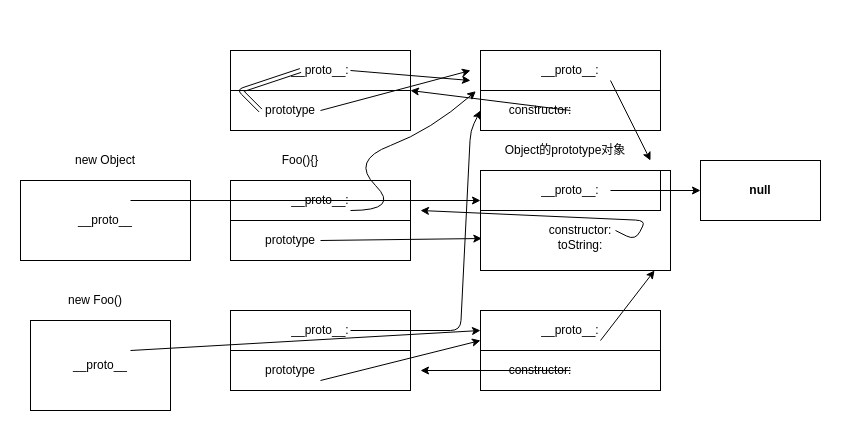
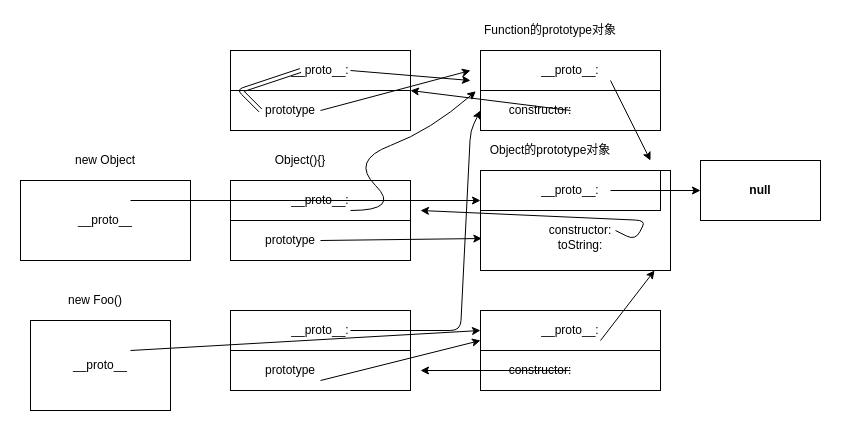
  <mxCell id="0" />
  <mxCell id="1" parent="0" />
  <mxCell id="2" value="" style="rounded=0;whiteSpace=wrap;html=1;" parent="1" vertex="1"><mxGeometry x="480" y="50" width="180" height="80" as="geometry" /></mxCell>
  <mxCell id="3" value="__proto__:" style="rounded=0;whiteSpace=wrap;html=1;" parent="1" vertex="1"><mxGeometry x="480" y="50" width="180" height="40" as="geometry" /></mxCell>
+ <mxCell id="4" value="Function的prototype对象" style="text;html=1;strokeColor=none;fillColor=none;align=center;verticalAlign=middle;whiteSpace=wrap;rounded=0;" parent="1" vertex="1"><mxGeometry x="480" y="20" width="140" height="20" as="geometry" /></mxCell>
  <mxCell id="5" value="" style="rounded=0;whiteSpace=wrap;html=1;" parent="1" vertex="1"><mxGeometry x="480" y="170" width="190" height="100" as="geometry" /></mxCell>
  <mxCell id="6" value="__proto__:" style="rounded=0;whiteSpace=wrap;html=1;" parent="1" vertex="1"><mxGeometry x="480" y="170" width="180" height="40" as="geometry" /></mxCell>
- <mxCell id="7" value="Object的prototype对象" style="text;html=1;strokeColor=none;fillColor=none;align=center;verticalAlign=middle;whiteSpace=wrap;rounded=0;" parent="1" vertex="1"><mxGeometry x="495" y="140" width="140" height="20" as="geometry" /></mxCell>
+ <mxCell id="7" value="Object的prototype对象" style="text;html=1;strokeColor=none;fillColor=none;align=center;verticalAlign=middle;whiteSpace=wrap;rounded=0;" parent="1" vertex="1"><mxGeometry x="480" y="140" width="140" height="20" as="geometry" /></mxCell>
  <mxCell id="8" value="null" style="rounded=0;whiteSpace=wrap;html=1;fontStyle=1" parent="1" vertex="1"><mxGeometry x="700" y="160" width="120" height="60" as="geometry" /></mxCell>
  <mxCell id="9" value="" style="endArrow=classic;html=1;entryX=0;entryY=0.5;entryDx=0;entryDy=0;" parent="1" target="8" edge="1"><mxGeometry width="50" height="50" relative="1" as="geometry"><mxPoint x="610" y="190" as="sourcePoint" /><mxPoint x="650" y="150" as="targetPoint" /></mxGeometry></mxCell>
  <mxCell id="10" value="&lt;br&gt;constructor:&lt;br&gt;toString:&lt;br&gt;" style="text;html=1;strokeColor=none;fillColor=none;align=center;verticalAlign=middle;whiteSpace=wrap;rounded=0;" parent="1" vertex="1"><mxGeometry x="530" y="220" width="100" height="20" as="geometry" /></mxCell>
  <mxCell id="11" value="constructor:" style="text;html=1;strokeColor=none;fillColor=none;align=center;verticalAlign=middle;whiteSpace=wrap;rounded=0;" parent="1" vertex="1"><mxGeometry x="520" y="100" width="40" height="20" as="geometry" /></mxCell>
  <mxCell id="12" style="edgeStyle=orthogonalEdgeStyle;rounded=0;orthogonalLoop=1;jettySize=auto;html=1;exitX=0.5;exitY=1;exitDx=0;exitDy=0;" parent="1" source="10" target="10" edge="1"><mxGeometry relative="1" as="geometry" /></mxCell>
  <mxCell id="13" value="" style="endArrow=classic;html=1;" parent="1" edge="1"><mxGeometry width="50" height="50" relative="1" as="geometry"><mxPoint x="615" y="230" as="sourcePoint" /><mxPoint x="420" y="210" as="targetPoint" /><Array as="points"><mxPoint x="635" y="240" /><mxPoint x="645" y="220" /></Array></mxGeometry></mxCell>
  <mxCell id="14" value="" style="rounded=0;whiteSpace=wrap;html=1;" parent="1" vertex="1"><mxGeometry x="480" y="310" width="180" height="80" as="geometry" /></mxCell>
  <mxCell id="15" value="__proto__:" style="rounded=0;whiteSpace=wrap;html=1;" parent="1" vertex="1"><mxGeometry x="480" y="310" width="180" height="40" as="geometry" /></mxCell>
  <mxCell id="16" value="constructor:" style="text;html=1;strokeColor=none;fillColor=none;align=center;verticalAlign=middle;whiteSpace=wrap;rounded=0;" parent="1" vertex="1"><mxGeometry x="520" y="360" width="40" height="20" as="geometry" /></mxCell>
  <mxCell id="17" value="" style="rounded=0;whiteSpace=wrap;html=1;" parent="1" vertex="1"><mxGeometry x="230" y="310" width="180" height="80" as="geometry" /></mxCell>
  <mxCell id="18" value="prototype" style="text;html=1;strokeColor=none;fillColor=none;align=center;verticalAlign=middle;whiteSpace=wrap;rounded=0;" parent="1" vertex="1"><mxGeometry x="270" y="360" width="40" height="20" as="geometry" /></mxCell>
  <mxCell id="19" value="" style="rounded=0;whiteSpace=wrap;html=1;" parent="1" vertex="1"><mxGeometry x="230" y="180" width="180" height="80" as="geometry" /></mxCell>
- <mxCell id="20" value="Foo(){}" style="text;html=1;strokeColor=none;fillColor=none;align=center;verticalAlign=middle;whiteSpace=wrap;rounded=0;" parent="1" vertex="1"><mxGeometry x="230" y="150" width="140" height="20" as="geometry" /></mxCell>
+ <mxCell id="20" value="Object(){}" style="text;html=1;strokeColor=none;fillColor=none;align=center;verticalAlign=middle;whiteSpace=wrap;rounded=0;" parent="1" vertex="1"><mxGeometry x="230" y="150" width="140" height="20" as="geometry" /></mxCell>
  <mxCell id="21" value="prototype" style="text;html=1;strokeColor=none;fillColor=none;align=center;verticalAlign=middle;whiteSpace=wrap;rounded=0;" parent="1" vertex="1"><mxGeometry x="270" y="230" width="40" height="20" as="geometry" /></mxCell>
  <mxCell id="22" value="" style="rounded=0;whiteSpace=wrap;html=1;" parent="1" vertex="1"><mxGeometry x="230" y="50" width="180" height="80" as="geometry" /></mxCell>
  <mxCell id="23" value="prototype" style="text;html=1;strokeColor=none;fillColor=none;align=center;verticalAlign=middle;whiteSpace=wrap;rounded=0;" parent="1" vertex="1"><mxGeometry x="270" y="100" width="40" height="20" as="geometry" /></mxCell>
  <mxCell id="24" value="__proto__:" style="rounded=0;whiteSpace=wrap;html=1;" parent="1" vertex="1"><mxGeometry x="230" y="50" width="180" height="40" as="geometry" /></mxCell>
  <mxCell id="25" value="__proto__:" style="rounded=0;whiteSpace=wrap;html=1;" parent="1" vertex="1"><mxGeometry x="230" y="180" width="180" height="40" as="geometry" /></mxCell>
  <mxCell id="26" value="__proto__:" style="rounded=0;whiteSpace=wrap;html=1;" parent="1" vertex="1"><mxGeometry x="230" y="310" width="180" height="40" as="geometry" /></mxCell>
  <mxCell id="27" value="" style="endArrow=classic;html=1;entryX=0;entryY=0.75;entryDx=0;entryDy=0;" parent="1" target="2" edge="1"><mxGeometry width="50" height="50" relative="1" as="geometry"><mxPoint x="350" y="330" as="sourcePoint" /><mxPoint x="470" y="100" as="targetPoint" /><Array as="points"><mxPoint x="460" y="330" /><mxPoint x="470" y="130" /></Array></mxGeometry></mxCell>
  <mxCell id="28" value="" style="curved=1;endArrow=classic;html=1;entryX=-0.026;entryY=1.017;entryDx=0;entryDy=0;entryPerimeter=0;" parent="1" target="3" edge="1"><mxGeometry width="50" height="50" relative="1" as="geometry"><mxPoint x="350" y="210" as="sourcePoint" /><mxPoint x="400" y="160" as="targetPoint" /><Array as="points"><mxPoint x="400" y="210" /><mxPoint x="350" y="160" /><mxPoint x="430" y="130" /></Array></mxGeometry></mxCell>
  <mxCell id="29" value="" style="endArrow=classic;html=1;" parent="1" edge="1"><mxGeometry width="50" height="50" relative="1" as="geometry"><mxPoint x="350" y="70" as="sourcePoint" /><mxPoint x="470" y="80" as="targetPoint" /></mxGeometry></mxCell>
  <mxCell id="30" value="" style="endArrow=classic;html=1;entryX=0;entryY=0.75;entryDx=0;entryDy=0;" parent="1" target="15" edge="1"><mxGeometry width="50" height="50" relative="1" as="geometry"><mxPoint x="320" y="380" as="sourcePoint" /><mxPoint x="370" y="330" as="targetPoint" /></mxGeometry></mxCell>
  <mxCell id="31" value="" style="endArrow=classic;html=1;" parent="1" edge="1"><mxGeometry width="50" height="50" relative="1" as="geometry"><mxPoint x="570" y="370" as="sourcePoint" /><mxPoint x="420" y="370" as="targetPoint" /></mxGeometry></mxCell>
  <mxCell id="32" value="" style="endArrow=classic;html=1;entryX=1;entryY=0.5;entryDx=0;entryDy=0;" parent="1" target="22" edge="1"><mxGeometry width="50" height="50" relative="1" as="geometry"><mxPoint x="570" y="110" as="sourcePoint" /><mxPoint x="620" y="60" as="targetPoint" /></mxGeometry></mxCell>
  <mxCell id="33" value="" style="endArrow=classic;html=1;" parent="1" edge="1"><mxGeometry width="50" height="50" relative="1" as="geometry"><mxPoint x="320" y="110" as="sourcePoint" /><mxPoint x="470" y="70" as="targetPoint" /></mxGeometry></mxCell>
  <mxCell id="34" value="" style="shape=link;html=1;" parent="1" edge="1"><mxGeometry width="50" height="50" relative="1" as="geometry"><mxPoint x="260" y="110" as="sourcePoint" /><mxPoint x="300" y="70" as="targetPoint" /><Array as="points"><mxPoint x="240" y="90" /></Array></mxGeometry></mxCell>
  <mxCell id="35" value="" style="endArrow=classic;html=1;entryX=0.007;entryY=0.68;entryDx=0;entryDy=0;entryPerimeter=0;" parent="1" target="5" edge="1"><mxGeometry width="50" height="50" relative="1" as="geometry"><mxPoint x="320" y="240" as="sourcePoint" /><mxPoint x="370" y="190" as="targetPoint" /></mxGeometry></mxCell>
  <mxCell id="36" value="new Foo()" style="text;html=1;strokeColor=none;fillColor=none;align=center;verticalAlign=middle;whiteSpace=wrap;rounded=0;" parent="1" vertex="1"><mxGeometry x="30" y="290" width="130" height="20" as="geometry" /></mxCell>
  <mxCell id="37" value="" style="rounded=0;whiteSpace=wrap;html=1;" parent="1" vertex="1"><mxGeometry x="30" y="320" width="140" height="90" as="geometry" /></mxCell>
  <mxCell id="38" value="__proto__" style="rounded=0;whiteSpace=wrap;html=1;" parent="1" vertex="1"><mxGeometry x="30" y="320" width="140" height="90" as="geometry" /></mxCell>
  <mxCell id="39" value="" style="endArrow=classic;html=1;entryX=0;entryY=0.5;entryDx=0;entryDy=0;" parent="1" target="15" edge="1"><mxGeometry width="50" height="50" relative="1" as="geometry"><mxPoint x="130" y="350" as="sourcePoint" /><mxPoint x="180" y="300" as="targetPoint" /></mxGeometry></mxCell>
  <mxCell id="40" value="" style="endArrow=classic;html=1;" parent="1" edge="1"><mxGeometry width="50" height="50" relative="1" as="geometry"><mxPoint x="610" y="80" as="sourcePoint" /><mxPoint x="650" y="160" as="targetPoint" /></mxGeometry></mxCell>
  <mxCell id="41" value="" style="endArrow=classic;html=1;entryX=0.916;entryY=1;entryDx=0;entryDy=0;entryPerimeter=0;" parent="1" target="5" edge="1"><mxGeometry width="50" height="50" relative="1" as="geometry"><mxPoint x="600" y="340" as="sourcePoint" /><mxPoint x="650" y="290" as="targetPoint" /></mxGeometry></mxCell>
  <mxCell id="42" value="" style="rounded=0;whiteSpace=wrap;html=1;" parent="1" vertex="1"><mxGeometry x="20" y="180" width="170" height="80" as="geometry" /></mxCell>
  <mxCell id="43" value="new Object" style="text;html=1;strokeColor=none;fillColor=none;align=center;verticalAlign=middle;whiteSpace=wrap;rounded=0;" parent="1" vertex="1"><mxGeometry x="30" y="150" width="150" height="20" as="geometry" /></mxCell>
  <mxCell id="44" value="__proto__" style="rounded=0;whiteSpace=wrap;html=1;" parent="1" vertex="1"><mxGeometry x="20" y="180" width="170" height="80" as="geometry" /></mxCell>
  <mxCell id="45" value="" style="endArrow=classic;html=1;entryX=0;entryY=0.75;entryDx=0;entryDy=0;" parent="1" target="6" edge="1"><mxGeometry width="50" height="50" relative="1" as="geometry"><mxPoint x="130" y="200" as="sourcePoint" /><mxPoint x="180" y="150" as="targetPoint" /></mxGeometry></mxCell>
